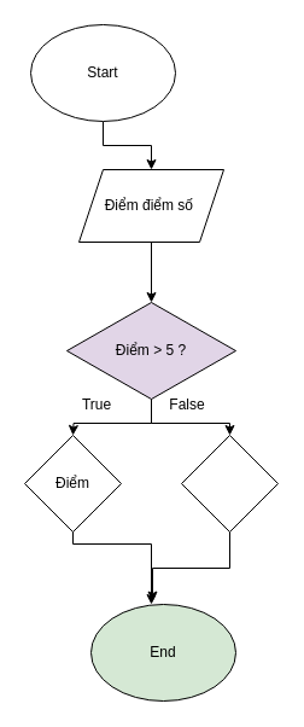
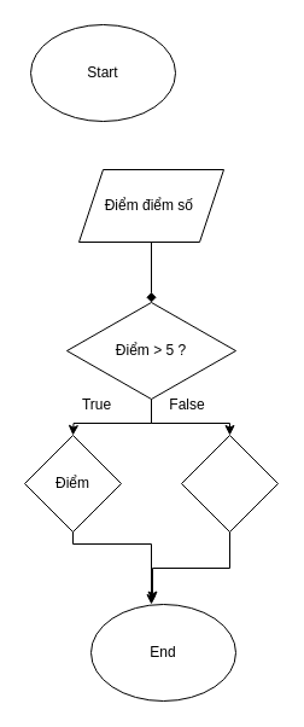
  <mxCell id="0" />
  <mxCell id="1" parent="0" />
- <mxCell id="2" style="edgeStyle=orthogonalEdgeStyle;rounded=0;orthogonalLoop=1;jettySize=auto;html=1;exitX=0.5;exitY=1;exitDx=0;exitDy=0;entryX=0.5;entryY=0;entryDx=0;entryDy=0;" parent="1" source="3" target="5" edge="1"><mxGeometry relative="1" as="geometry" /></mxCell>
  <mxCell id="3" value="Start" style="ellipse;whiteSpace=wrap;html=1;" parent="1" vertex="1"><mxGeometry x="25" y="20" width="120" height="80" as="geometry" /></mxCell>
- <mxCell id="4" style="edgeStyle=orthogonalEdgeStyle;rounded=0;orthogonalLoop=1;jettySize=auto;html=1;exitX=0.5;exitY=1;exitDx=0;exitDy=0;" parent="1" source="5" target="8" edge="1"><mxGeometry relative="1" as="geometry" /></mxCell>
+ <mxCell id="4" style="edgeStyle=orthogonalEdgeStyle;rounded=0;orthogonalLoop=1;jettySize=auto;html=1;exitX=0.5;exitY=1;exitDx=0;exitDy=0;endArrow=diamond;" parent="1" source="5" target="8" edge="1"><mxGeometry relative="1" as="geometry" /></mxCell>
  <mxCell id="5" value="Điểm điểm số&amp;nbsp;" style="shape=parallelogram;perimeter=parallelogramPerimeter;whiteSpace=wrap;html=1;fixedSize=1;" parent="1" vertex="1"><mxGeometry x="65" y="140" width="120" height="60" as="geometry" /></mxCell>
  <mxCell id="6" style="edgeStyle=orthogonalEdgeStyle;rounded=0;orthogonalLoop=1;jettySize=auto;html=1;exitX=0.5;exitY=1;exitDx=0;exitDy=0;entryX=0.5;entryY=0;entryDx=0;entryDy=0;" parent="1" source="8" edge="1"><mxGeometry relative="1" as="geometry"><mxPoint x="60" y="360" as="targetPoint" /></mxGeometry></mxCell>
  <mxCell id="7" style="edgeStyle=orthogonalEdgeStyle;rounded=0;orthogonalLoop=1;jettySize=auto;html=1;entryX=0.5;entryY=0;entryDx=0;entryDy=0;" edge="1" parent="1" source="8" target="12"><mxGeometry relative="1" as="geometry" /></mxCell>
- <mxCell id="8" value="Điểm &amp;gt; 5 ?" style="rhombus;whiteSpace=wrap;html=1;fillColor=#e1d5e7;" parent="1" vertex="1"><mxGeometry x="55" y="250" width="140" height="80" as="geometry" /></mxCell>
- <mxCell id="9" value="End" style="ellipse;whiteSpace=wrap;html=1;fillColor=#d5e8d4;" parent="1" vertex="1"><mxGeometry x="75" y="500" width="120" height="80" as="geometry" /></mxCell>
+ <mxCell id="8" value="Điểm &amp;gt; 5 ?" style="rhombus;whiteSpace=wrap;html=1;" parent="1" vertex="1"><mxGeometry x="55" y="250" width="140" height="80" as="geometry" /></mxCell>
+ <mxCell id="9" value="End" style="ellipse;whiteSpace=wrap;html=1;" parent="1" vertex="1"><mxGeometry x="75" y="500" width="120" height="80" as="geometry" /></mxCell>
  <mxCell id="10" style="edgeStyle=orthogonalEdgeStyle;rounded=0;orthogonalLoop=1;jettySize=auto;html=1;exitX=0.5;exitY=1;exitDx=0;exitDy=0;entryX=0.5;entryY=0;entryDx=0;entryDy=0;" parent="1" edge="1"><mxGeometry relative="1" as="geometry"><mxPoint x="50" y="420" as="sourcePoint" /><mxPoint x="125" y="500" as="targetPoint" /><Array as="points"><mxPoint x="60" y="420" /><mxPoint x="60" y="450" /><mxPoint x="125" y="450" /></Array></mxGeometry></mxCell>
  <mxCell id="11" value="Điểm" style="rhombus;whiteSpace=wrap;html=1;" vertex="1" parent="1"><mxGeometry x="20" y="360" width="80" height="80" as="geometry" /></mxCell>
  <mxCell id="12" value="" style="rhombus;whiteSpace=wrap;html=1;" vertex="1" parent="1"><mxGeometry x="150" y="360" width="80" height="80" as="geometry" /></mxCell>
  <mxCell id="13" value="True" style="text;html=1;align=center;verticalAlign=middle;whiteSpace=wrap;rounded=0;" vertex="1" parent="1"><mxGeometry x="50" y="320" width="60" height="30" as="geometry" /></mxCell>
  <mxCell id="14" value="False" style="text;html=1;align=center;verticalAlign=middle;whiteSpace=wrap;rounded=0;" vertex="1" parent="1"><mxGeometry x="125" y="320" width="60" height="30" as="geometry" /></mxCell>
  <mxCell id="15" style="edgeStyle=orthogonalEdgeStyle;rounded=0;orthogonalLoop=1;jettySize=auto;html=1;entryX=0.425;entryY=-0.03;entryDx=0;entryDy=0;entryPerimeter=0;" edge="1" parent="1" source="12" target="9"><mxGeometry relative="1" as="geometry" /></mxCell>
